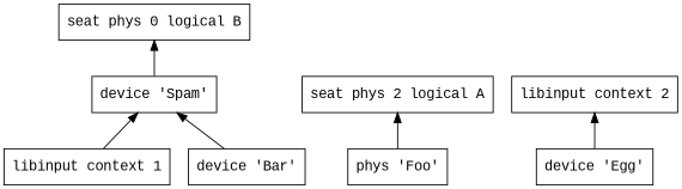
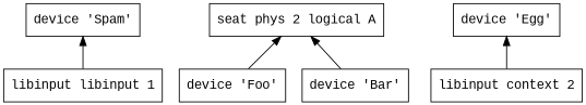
  digraph {
    fontname="Liberation Mono"
    rankdir=BT
    node [fontname="Liberation Mono" shape=box]
    edge [fontname="Liberation Mono"]
-   n1 [label="libinput context 1"]
+   n1 [label="libinput libinput 1"]
    n2 [label="device 'Spam'"]
-   n3 [label="phys 'Foo'"]
+   n3 [label="device 'Foo'"]
    n4 [label="seat phys 2 logical A"]
    n5 [label="device 'Bar'"]
-   n6 [label="seat phys 0 logical B"]
    n7 [label="libinput context 2"]
    n8 [label="device 'Egg'"]
    n1 -> n2
-   n2 -> n6
    n3 -> n4
-   n5 -> n2
-   n8 -> n7
+   n5 -> n4
+   n7 -> n8
  }
